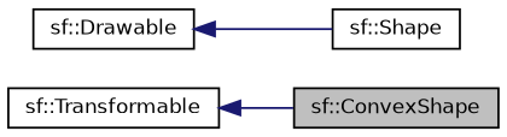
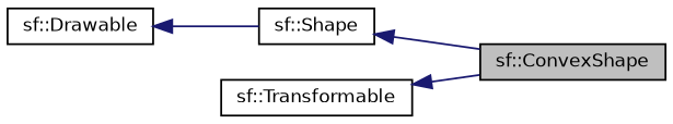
  digraph {
    rankdir=LR
    node [color=black fillcolor=white fontname=Helvetica fontsize=10 shape=record style=filled]
    edge [color=midnightblue dir=back fontname=Helvetica fontsize=10 labelfontname=Helvetica labelfontsize=10 style=solid]
    n1 [fillcolor=grey75 fontcolor=black height=0.2 label="sf::ConvexShape" width=0.4]
    n2 [height=0.2 label="sf::Shape" width=0.4]
    n3 [height=0.2 label="sf::Drawable" width=0.4]
    n4 [height=0.2 label="sf::Transformable" width=0.4]
+   n2 -> n1
    n3 -> n2
    n4 -> n1
  }
